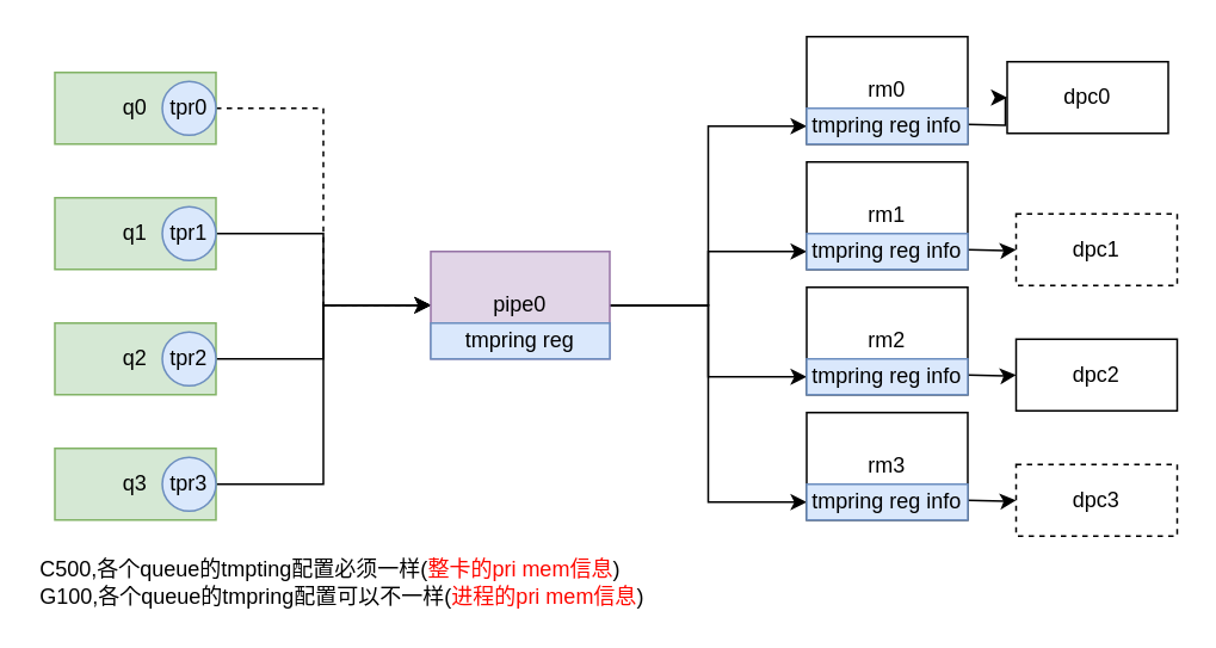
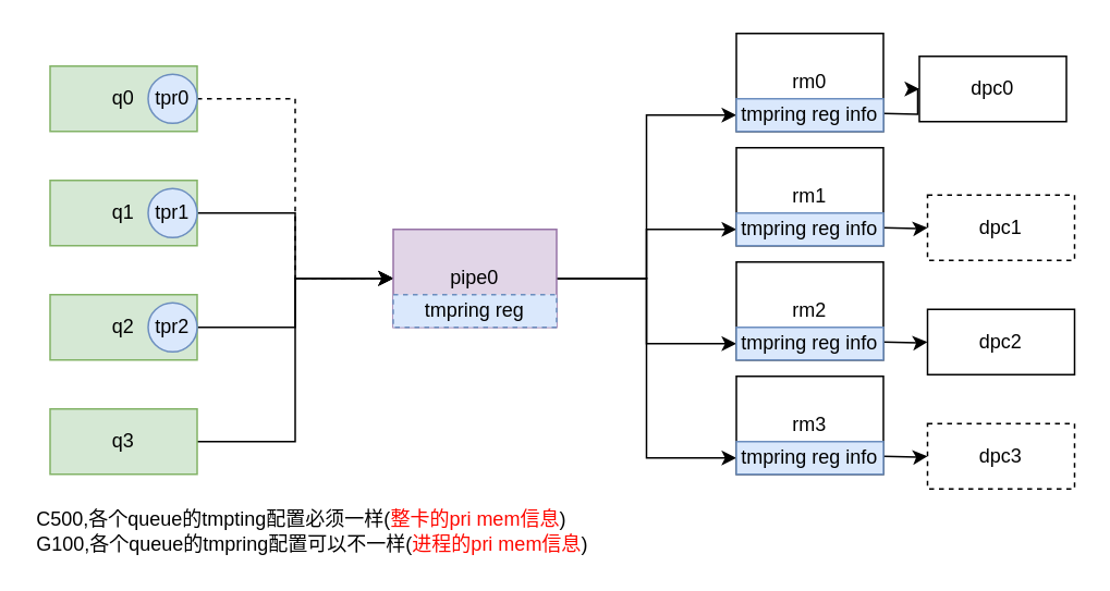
  <mxCell id="0" />
  <mxCell id="1" parent="0" />
  <mxCell id="2" style="edgeStyle=orthogonalEdgeStyle;rounded=0;orthogonalLoop=1;jettySize=auto;html=1;exitX=1;exitY=0.5;exitDx=0;exitDy=0;entryX=0;entryY=0.5;entryDx=0;entryDy=0;dashed=1;" edge="1" parent="1" source="3" target="14"><mxGeometry relative="1" as="geometry" /></mxCell>
  <mxCell id="3" value="q0" style="rounded=0;whiteSpace=wrap;html=1;fillColor=#d5e8d4;strokeColor=#82b366;" vertex="1" parent="1"><mxGeometry x="30" y="40" width="90" height="40" as="geometry" /></mxCell>
  <mxCell id="4" style="edgeStyle=orthogonalEdgeStyle;rounded=0;orthogonalLoop=1;jettySize=auto;html=1;exitX=1;exitY=0.5;exitDx=0;exitDy=0;" edge="1" parent="1" source="5" target="14"><mxGeometry relative="1" as="geometry" /></mxCell>
  <mxCell id="5" value="q1" style="rounded=0;whiteSpace=wrap;html=1;fillColor=#d5e8d4;strokeColor=#82b366;" vertex="1" parent="1"><mxGeometry x="30" y="110" width="90" height="40" as="geometry" /></mxCell>
  <mxCell id="6" style="edgeStyle=orthogonalEdgeStyle;rounded=0;orthogonalLoop=1;jettySize=auto;html=1;entryX=0;entryY=0.5;entryDx=0;entryDy=0;" edge="1" parent="1" source="7" target="14"><mxGeometry relative="1" as="geometry" /></mxCell>
  <mxCell id="7" value="q2" style="rounded=0;whiteSpace=wrap;html=1;fillColor=#d5e8d4;strokeColor=#82b366;" vertex="1" parent="1"><mxGeometry x="30" y="180" width="90" height="40" as="geometry" /></mxCell>
  <mxCell id="8" style="edgeStyle=orthogonalEdgeStyle;rounded=0;orthogonalLoop=1;jettySize=auto;html=1;exitX=1;exitY=0.5;exitDx=0;exitDy=0;entryX=0;entryY=0.5;entryDx=0;entryDy=0;" edge="1" parent="1" source="9" target="14"><mxGeometry relative="1" as="geometry" /></mxCell>
  <mxCell id="9" value="q3" style="rounded=0;whiteSpace=wrap;html=1;fillColor=#d5e8d4;strokeColor=#82b366;" vertex="1" parent="1"><mxGeometry x="30" y="250" width="90" height="40" as="geometry" /></mxCell>
  <mxCell id="10" style="edgeStyle=orthogonalEdgeStyle;rounded=0;orthogonalLoop=1;jettySize=auto;html=1;exitX=1;exitY=0.5;exitDx=0;exitDy=0;entryX=0;entryY=0.5;entryDx=0;entryDy=0;" edge="1" parent="1" source="14" target="33"><mxGeometry relative="1" as="geometry" /></mxCell>
  <mxCell id="11" style="edgeStyle=orthogonalEdgeStyle;rounded=0;orthogonalLoop=1;jettySize=auto;html=1;exitX=1;exitY=0.5;exitDx=0;exitDy=0;entryX=0;entryY=0.5;entryDx=0;entryDy=0;" edge="1" parent="1" source="14" target="34"><mxGeometry relative="1" as="geometry" /></mxCell>
  <mxCell id="12" style="edgeStyle=orthogonalEdgeStyle;rounded=0;orthogonalLoop=1;jettySize=auto;html=1;exitX=1;exitY=0.5;exitDx=0;exitDy=0;entryX=0;entryY=0.5;entryDx=0;entryDy=0;" edge="1" parent="1" source="14" target="35"><mxGeometry relative="1" as="geometry" /></mxCell>
  <mxCell id="13" style="edgeStyle=orthogonalEdgeStyle;rounded=0;orthogonalLoop=1;jettySize=auto;html=1;exitX=1;exitY=0.5;exitDx=0;exitDy=0;entryX=0;entryY=0.5;entryDx=0;entryDy=0;" edge="1" parent="1" source="14" target="36"><mxGeometry relative="1" as="geometry" /></mxCell>
  <mxCell id="14" value="pipe0" style="rounded=0;whiteSpace=wrap;html=1;fillColor=#e1d5e7;strokeColor=#9673a6;" vertex="1" parent="1"><mxGeometry x="240" y="140" width="100" height="60" as="geometry" /></mxCell>
  <mxCell id="15" value="" style="edgeStyle=orthogonalEdgeStyle;rounded=0;orthogonalLoop=1;jettySize=auto;html=1;" edge="1" parent="1" target="23"><mxGeometry relative="1" as="geometry"><mxPoint x="540" y="69.034" as="sourcePoint" /></mxGeometry></mxCell>
  <mxCell id="16" value="rm0" style="rounded=0;whiteSpace=wrap;html=1;" vertex="1" parent="1"><mxGeometry x="450" y="20" width="90" height="60" as="geometry" /></mxCell>
  <mxCell id="17" value="" style="edgeStyle=orthogonalEdgeStyle;rounded=0;orthogonalLoop=1;jettySize=auto;html=1;" edge="1" parent="1" target="24"><mxGeometry relative="1" as="geometry"><mxPoint x="540" y="139.034" as="sourcePoint" /></mxGeometry></mxCell>
  <mxCell id="18" value="rm1" style="rounded=0;whiteSpace=wrap;html=1;" vertex="1" parent="1"><mxGeometry x="450" y="90" width="90" height="60" as="geometry" /></mxCell>
  <mxCell id="19" value="" style="edgeStyle=orthogonalEdgeStyle;rounded=0;orthogonalLoop=1;jettySize=auto;html=1;" edge="1" parent="1" target="25"><mxGeometry relative="1" as="geometry"><mxPoint x="540" y="209.034" as="sourcePoint" /></mxGeometry></mxCell>
  <mxCell id="20" value="rm2" style="rounded=0;whiteSpace=wrap;html=1;" vertex="1" parent="1"><mxGeometry x="450" y="160" width="90" height="60" as="geometry" /></mxCell>
  <mxCell id="21" value="" style="edgeStyle=orthogonalEdgeStyle;rounded=0;orthogonalLoop=1;jettySize=auto;html=1;" edge="1" parent="1" target="26"><mxGeometry relative="1" as="geometry"><mxPoint x="540" y="279.034" as="sourcePoint" /></mxGeometry></mxCell>
  <mxCell id="22" value="rm3" style="rounded=0;whiteSpace=wrap;html=1;" vertex="1" parent="1"><mxGeometry x="450" y="230" width="90" height="60" as="geometry" /></mxCell>
  <mxCell id="23" value="dpc0" style="rounded=0;whiteSpace=wrap;html=1;" vertex="1" parent="1"><mxGeometry x="562" y="34" width="90" height="40" as="geometry" /></mxCell>
  <mxCell id="24" value="dpc1" style="rounded=0;whiteSpace=wrap;html=1;dashed=1;" vertex="1" parent="1"><mxGeometry x="567" y="119" width="90" height="40" as="geometry" /></mxCell>
  <mxCell id="25" value="dpc2" style="rounded=0;whiteSpace=wrap;html=1;" vertex="1" parent="1"><mxGeometry x="567" y="189" width="90" height="40" as="geometry" /></mxCell>
  <mxCell id="26" value="dpc3" style="rounded=0;whiteSpace=wrap;html=1;dashed=1;" vertex="1" parent="1"><mxGeometry x="567" y="259" width="90" height="40" as="geometry" /></mxCell>
  <mxCell id="27" value="tpr0" style="ellipse;whiteSpace=wrap;html=1;aspect=fixed;fillColor=#dae8fc;strokeColor=#6c8ebf;" vertex="1" parent="1"><mxGeometry x="90" y="45" width="30" height="30" as="geometry" /></mxCell>
  <mxCell id="28" value="tpr1" style="ellipse;whiteSpace=wrap;html=1;aspect=fixed;fillColor=#dae8fc;strokeColor=#6c8ebf;" vertex="1" parent="1"><mxGeometry x="90" y="115" width="30" height="30" as="geometry" /></mxCell>
  <mxCell id="29" value="tpr2" style="ellipse;whiteSpace=wrap;html=1;aspect=fixed;fillColor=#dae8fc;strokeColor=#6c8ebf;" vertex="1" parent="1"><mxGeometry x="90" y="185" width="30" height="30" as="geometry" /></mxCell>
- <mxCell id="30" value="tpr3" style="ellipse;whiteSpace=wrap;html=1;aspect=fixed;fillColor=#dae8fc;strokeColor=#6c8ebf;" vertex="1" parent="1"><mxGeometry x="90" y="255" width="30" height="30" as="geometry" /></mxCell>
  <mxCell id="31" value="C500,各个queue的tmpting配置必须一样(&lt;font color=&quot;#ff0800&quot;&gt;整卡的pri mem信息&lt;/font&gt;)&lt;br&gt;G100,各个queue的tmpring配置可以不一样(&lt;font color=&quot;#ff0800&quot;&gt;进程的pri mem信息&lt;/font&gt;)" style="text;html=1;strokeColor=none;fillColor=none;align=left;verticalAlign=middle;whiteSpace=wrap;rounded=0;" vertex="1" parent="1"><mxGeometry x="20" y="310" width="530" height="30" as="geometry" /></mxCell>
- <mxCell id="32" value="tmpring reg" style="rounded=0;whiteSpace=wrap;html=1;fillColor=#dae8fc;strokeColor=#6c8ebf;" vertex="1" parent="1"><mxGeometry x="240" y="180" width="100" height="20" as="geometry" /></mxCell>
+ <mxCell id="32" value="tmpring reg" style="rounded=0;whiteSpace=wrap;html=1;fillColor=#dae8fc;strokeColor=#6c8ebf;dashed=1;" vertex="1" parent="1"><mxGeometry x="240" y="180" width="100" height="20" as="geometry" /></mxCell>
  <mxCell id="33" value="tmpring reg info" style="rounded=0;whiteSpace=wrap;html=1;fillColor=#dae8fc;strokeColor=#6c8ebf;" vertex="1" parent="1"><mxGeometry x="450" y="60" width="90" height="20" as="geometry" /></mxCell>
  <mxCell id="34" value="tmpring reg info" style="rounded=0;whiteSpace=wrap;html=1;fillColor=#dae8fc;strokeColor=#6c8ebf;" vertex="1" parent="1"><mxGeometry x="450" y="130" width="90" height="20" as="geometry" /></mxCell>
  <mxCell id="35" value="tmpring reg info" style="rounded=0;whiteSpace=wrap;html=1;fillColor=#dae8fc;strokeColor=#6c8ebf;" vertex="1" parent="1"><mxGeometry x="450" y="200" width="90" height="20" as="geometry" /></mxCell>
  <mxCell id="36" value="tmpring reg info" style="rounded=0;whiteSpace=wrap;html=1;fillColor=#dae8fc;strokeColor=#6c8ebf;" vertex="1" parent="1"><mxGeometry x="450" y="270" width="90" height="20" as="geometry" /></mxCell>
